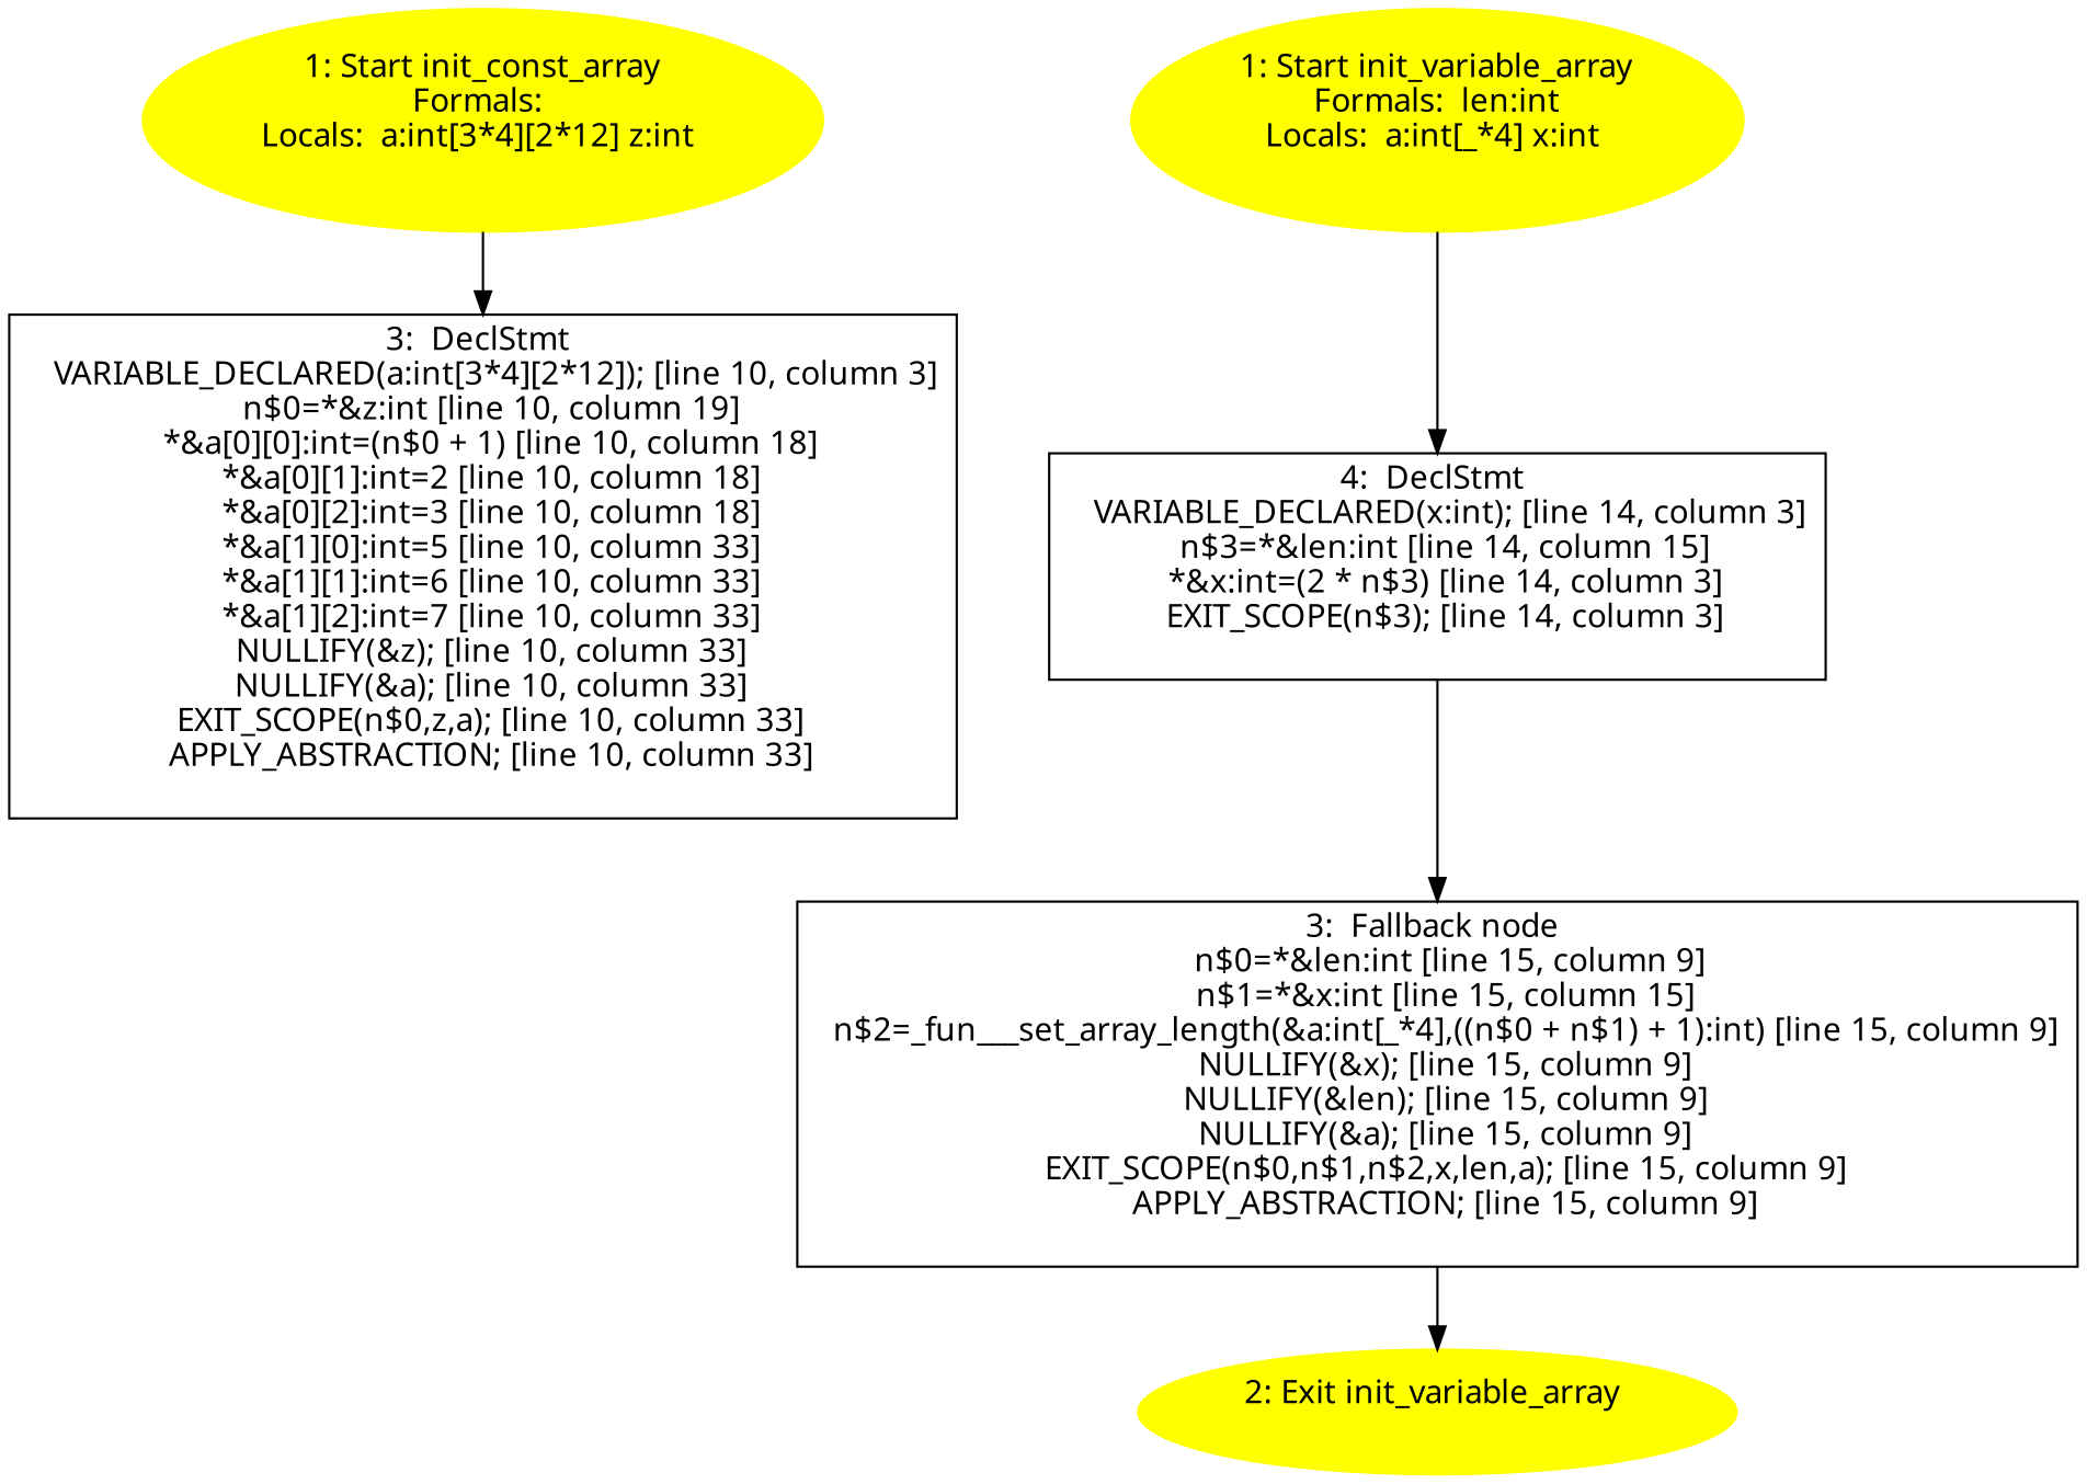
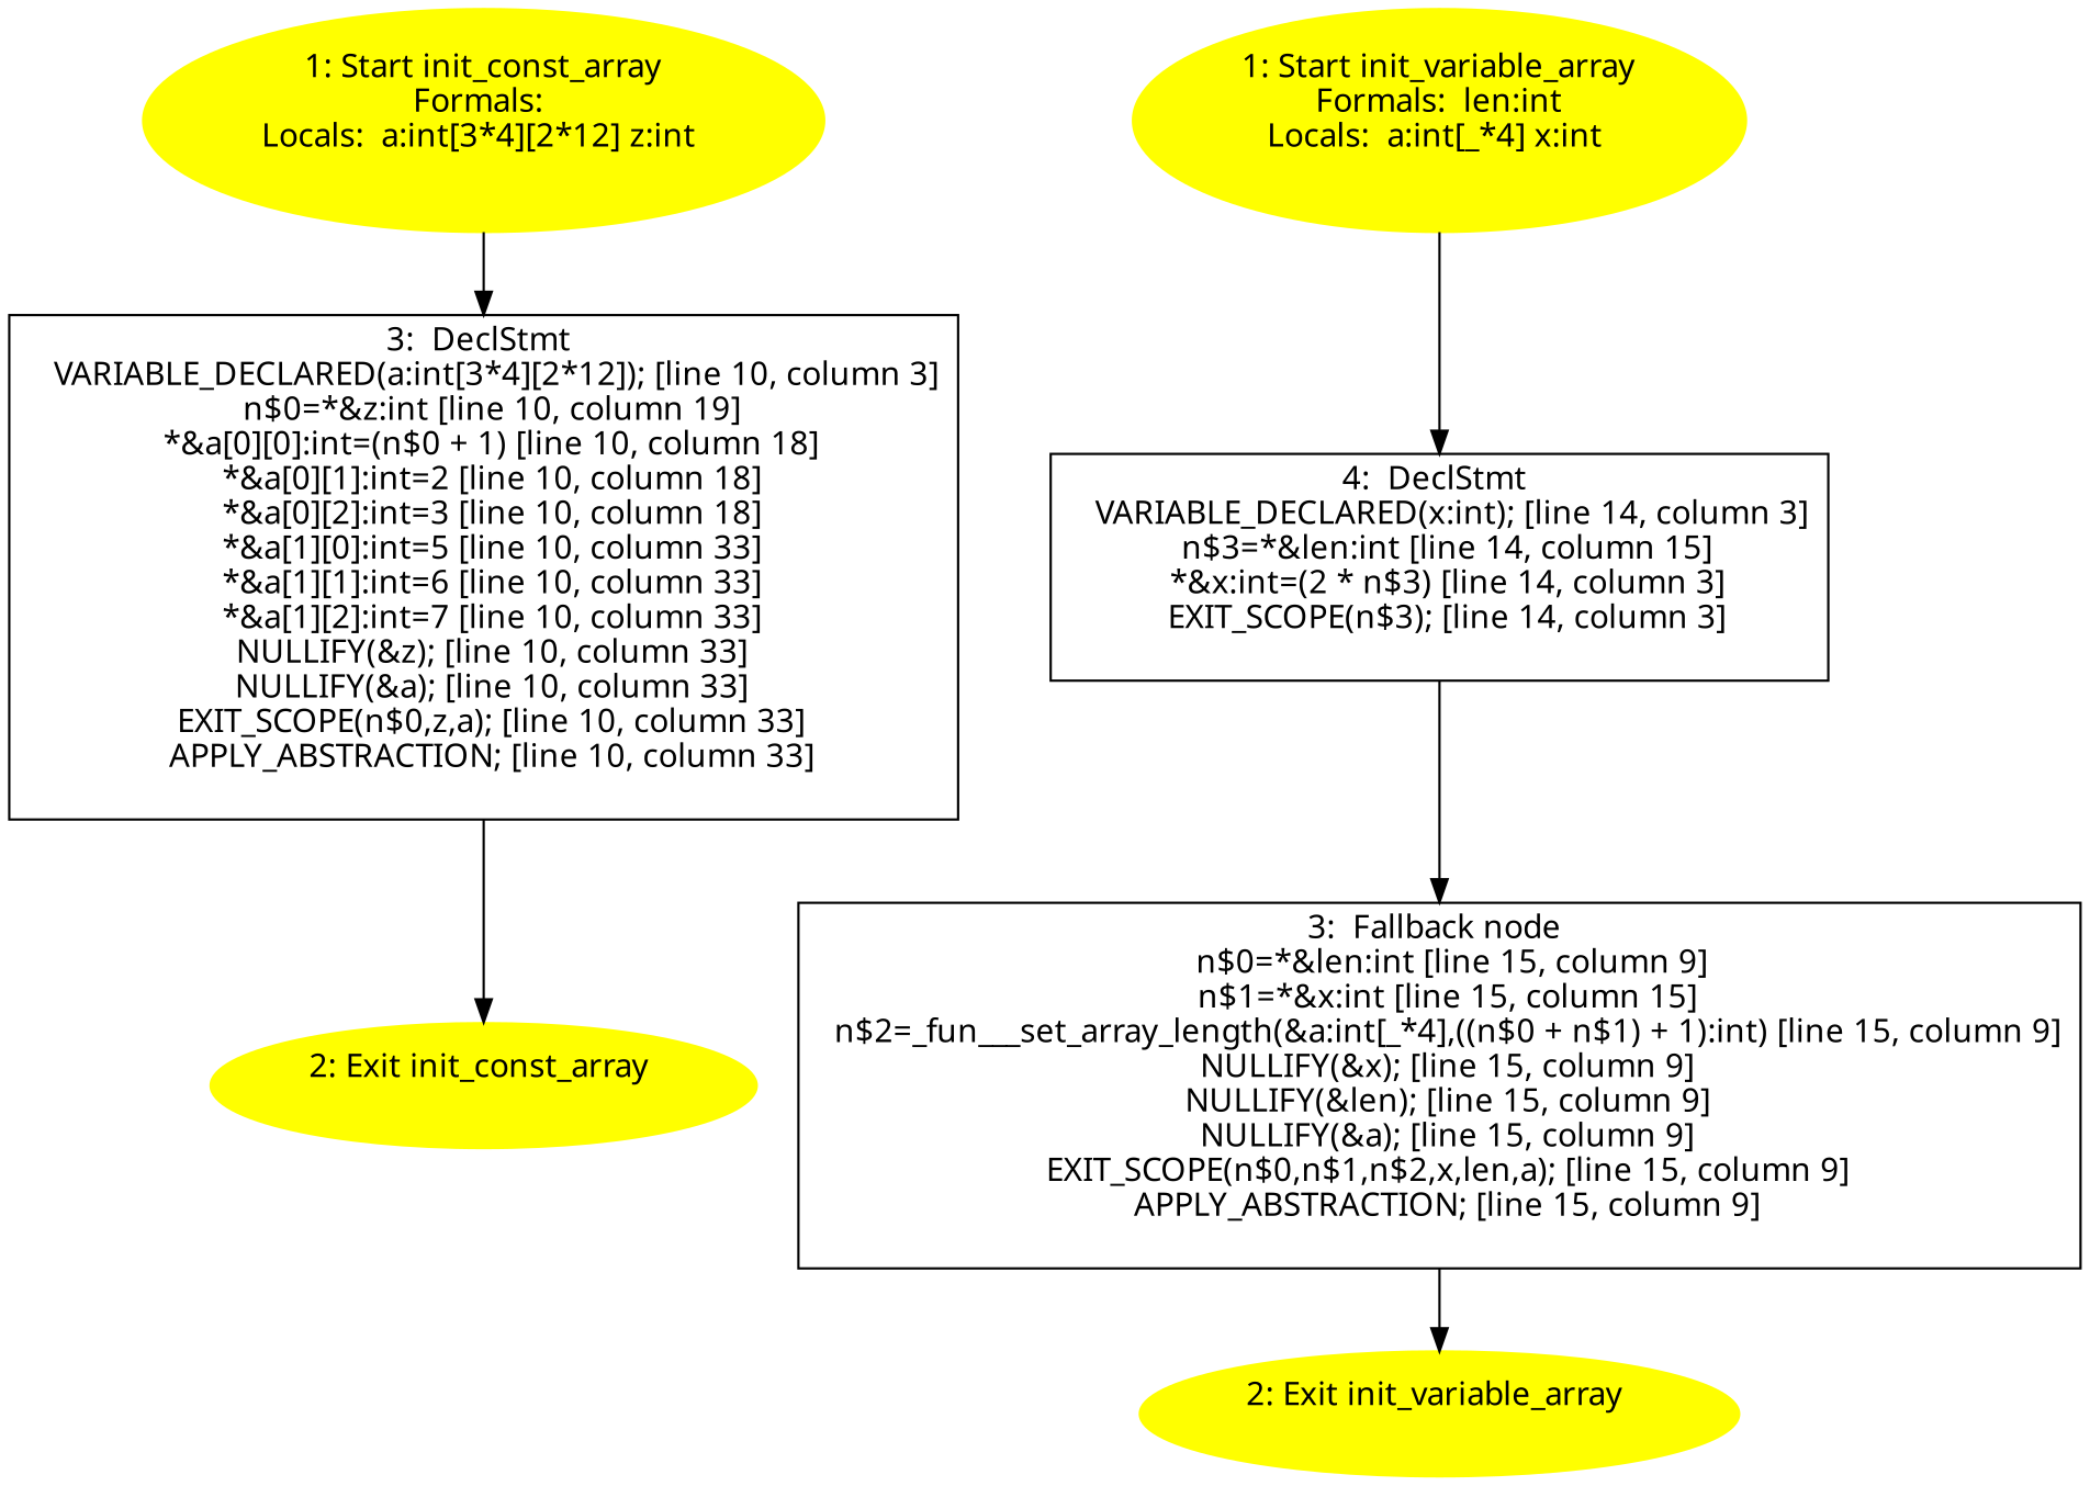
  digraph {
    fontname="Noto Sans"
    node [color=yellow style=filled fontname="Noto Sans"]
    edge [fontname="Noto Sans"]
    n1 [label="1: Start init_const_array\nFormals: \nLocals:  a:int[3*4][2*12] z:int \n  "]
    n2 [label="3:  DeclStmt \n   VARIABLE_DECLARED(a:int[3*4][2*12]); [line 10, column 3]\n  n$0=*&z:int [line 10, column 19]\n  *&a[0][0]:int=(n$0 + 1) [line 10, column 18]\n  *&a[0][1]:int=2 [line 10, column 18]\n  *&a[0][2]:int=3 [line 10, column 18]\n  *&a[1][0]:int=5 [line 10, column 33]\n  *&a[1][1]:int=6 [line 10, column 33]\n  *&a[1][2]:int=7 [line 10, column 33]\n  NULLIFY(&z); [line 10, column 33]\n  NULLIFY(&a); [line 10, column 33]\n  EXIT_SCOPE(n$0,z,a); [line 10, column 33]\n  APPLY_ABSTRACTION; [line 10, column 33]\n " shape=box color="" style=""]
+   n3 [label="2: Exit init_const_array \n  "]
    n4 [label="1: Start init_variable_array\nFormals:  len:int\nLocals:  a:int[_*4] x:int \n  "]
    n5 [label="4:  DeclStmt \n   VARIABLE_DECLARED(x:int); [line 14, column 3]\n  n$3=*&len:int [line 14, column 15]\n  *&x:int=(2 * n$3) [line 14, column 3]\n  EXIT_SCOPE(n$3); [line 14, column 3]\n " shape=box color="" style=""]
    n6 [label="3:  Fallback node \n   n$0=*&len:int [line 15, column 9]\n  n$1=*&x:int [line 15, column 15]\n  n$2=_fun___set_array_length(&a:int[_*4],((n$0 + n$1) + 1):int) [line 15, column 9]\n  NULLIFY(&x); [line 15, column 9]\n  NULLIFY(&len); [line 15, column 9]\n  NULLIFY(&a); [line 15, column 9]\n  EXIT_SCOPE(n$0,n$1,n$2,x,len,a); [line 15, column 9]\n  APPLY_ABSTRACTION; [line 15, column 9]\n " shape=box color="" style=""]
    n7 [label="2: Exit init_variable_array \n  "]
    n1 -> n2
+   n2 -> n3
    n4 -> n5
    n5 -> n6
    n6 -> n7
  }
